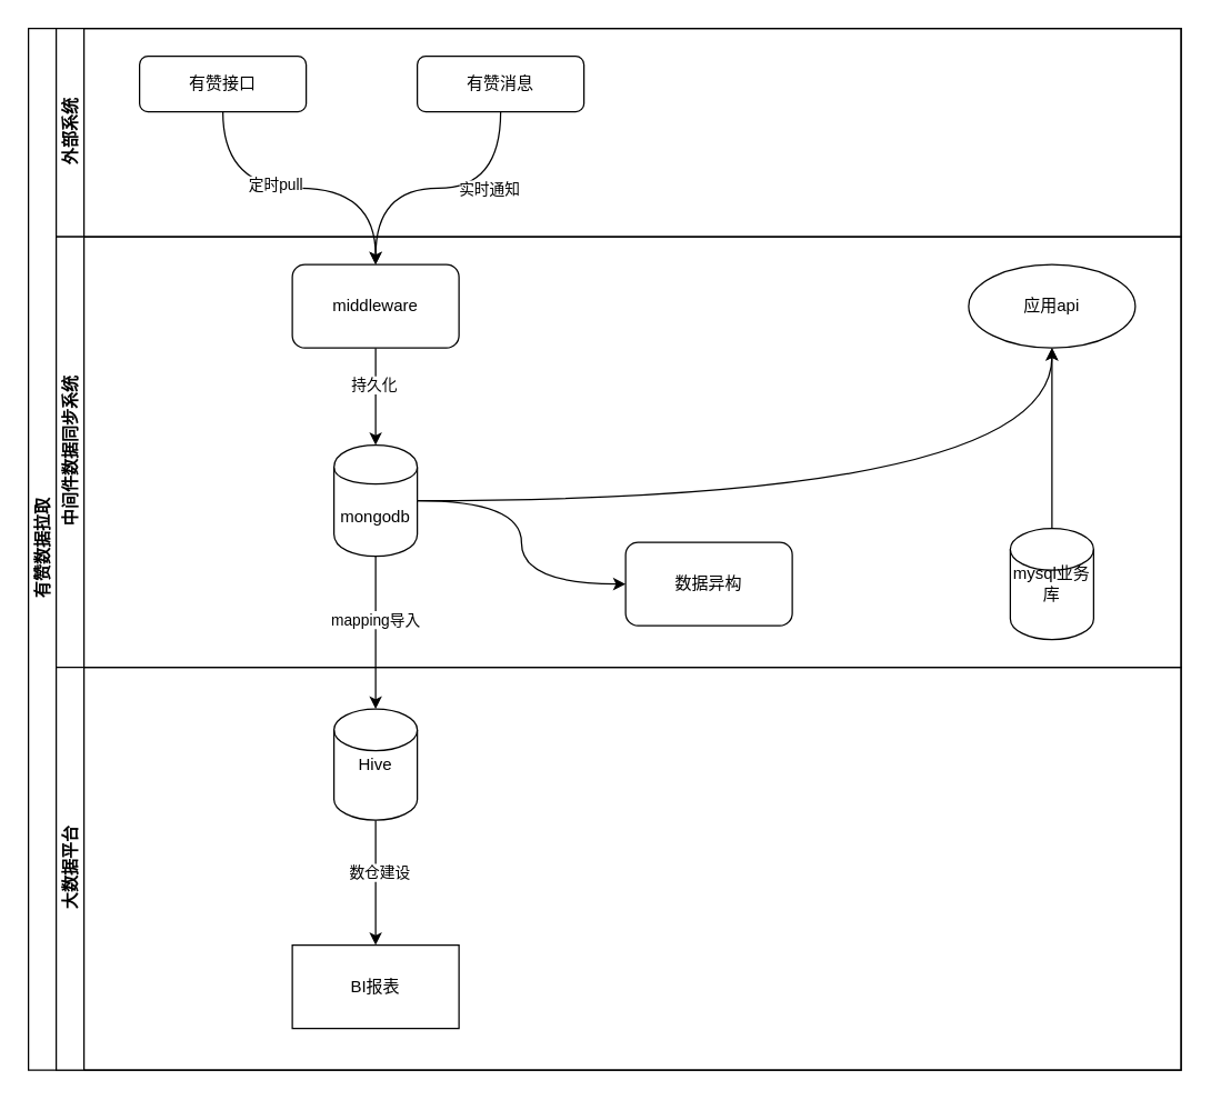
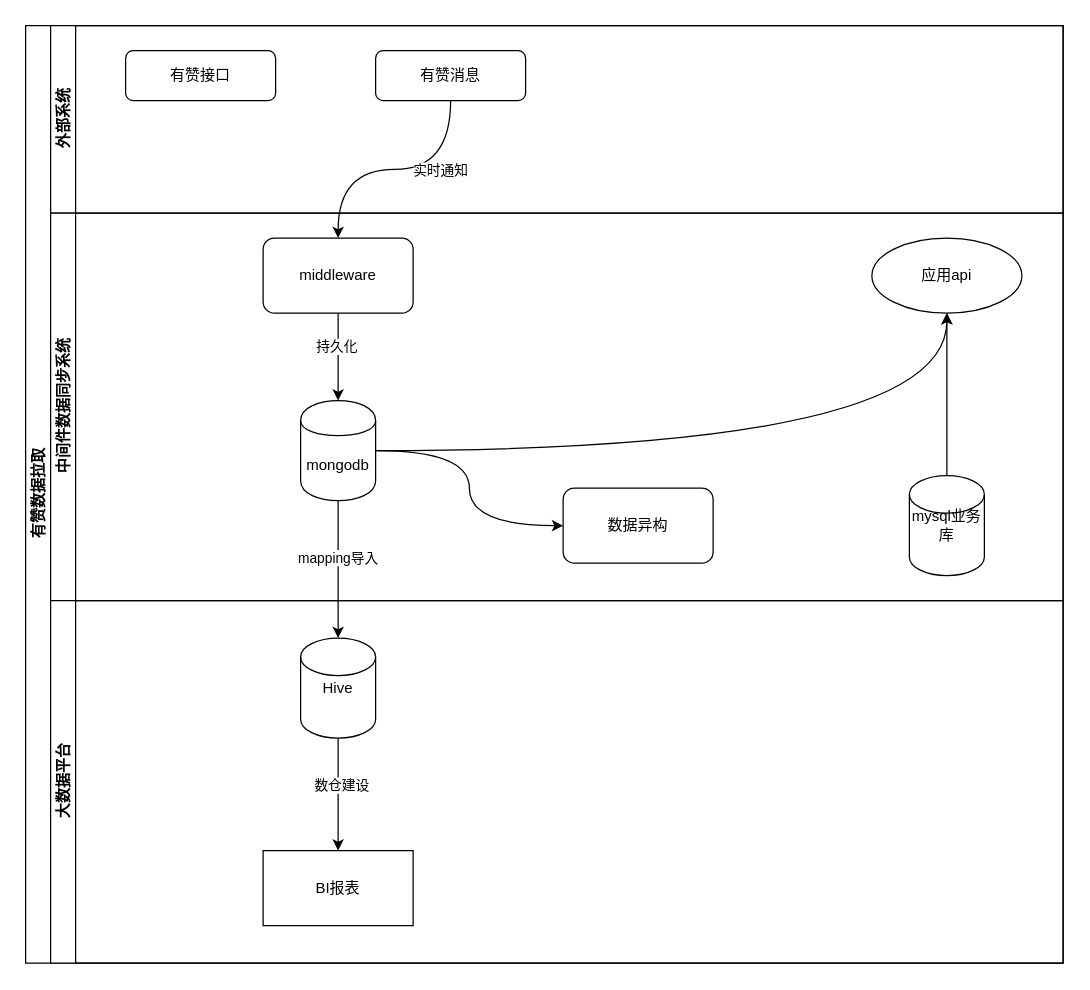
  <mxCell id="0" />
  <mxCell id="1" parent="0" />
  <mxCell id="2" value="有赞数据拉取" style="swimlane;html=1;childLayout=stackLayout;resizeParent=1;resizeParentMax=0;horizontal=0;startSize=20;horizontalStack=0;" parent="1" vertex="1"><mxGeometry x="20" y="20" width="830" height="750" as="geometry" /></mxCell>
  <mxCell id="3" value="外部系统" style="swimlane;html=1;startSize=20;horizontal=0;" parent="2" vertex="1"><mxGeometry x="20" width="810" height="150" as="geometry" /></mxCell>
  <mxCell id="4" value="中间件数据同步系统" style="swimlane;html=1;startSize=20;horizontal=0;" parent="2" vertex="1"><mxGeometry x="20" y="150" width="810" height="310" as="geometry" /></mxCell>
  <mxCell id="5" value="" style="edgeStyle=orthogonalEdgeStyle;rounded=0;orthogonalLoop=1;jettySize=auto;html=1;endArrow=classic;endFill=1;" parent="4" edge="1"><mxGeometry relative="1" as="geometry"><mxPoint x="200" y="60" as="sourcePoint" /></mxGeometry></mxCell>
  <mxCell id="6" value="应用api" style="ellipse;whiteSpace=wrap;html=1;shadow=0;strokeWidth=1;glass=0;" vertex="1" parent="4"><mxGeometry x="657" y="20" width="120" height="60" as="geometry" /></mxCell>
  <mxCell id="7" value="mysql业务库" style="shape=cylinder2;whiteSpace=wrap;html=1;boundedLbl=1;backgroundOutline=1;size=15;" vertex="1" parent="4"><mxGeometry x="687" y="210" width="60" height="80" as="geometry" /></mxCell>
  <mxCell id="8" value="数据异构" style="whiteSpace=wrap;html=1;rounded=1;shadow=0;strokeWidth=1;glass=0;" vertex="1" parent="4"><mxGeometry x="410" y="220" width="120" height="60" as="geometry" /></mxCell>
  <mxCell id="9" style="edgeStyle=orthogonalEdgeStyle;curved=1;rounded=0;orthogonalLoop=1;jettySize=auto;html=1;" edge="1" parent="4" source="7" target="6"><mxGeometry relative="1" as="geometry" /></mxCell>
  <mxCell id="10" value="大数据平台" style="swimlane;html=1;startSize=20;horizontal=0;" parent="2" vertex="1"><mxGeometry x="20" y="460" width="810" height="290" as="geometry" /></mxCell>
- <mxCell id="11" style="edgeStyle=orthogonalEdgeStyle;rounded=0;orthogonalLoop=1;jettySize=auto;html=1;exitX=0.5;exitY=1;exitDx=0;exitDy=0;curved=1;entryX=0.5;entryY=0;entryDx=0;entryDy=0;" edge="1" parent="1" source="13" target="28"><mxGeometry relative="1" as="geometry"><mxPoint x="270" y="178" as="targetPoint" /></mxGeometry></mxCell>
- <mxCell id="12" value="定时pull" style="edgeLabel;html=1;align=center;verticalAlign=middle;resizable=0;points=[];" vertex="1" connectable="0" parent="11"><mxGeometry x="-0.164" y="3" relative="1" as="geometry"><mxPoint as="offset" /></mxGeometry></mxCell>
  <mxCell id="13" value="有赞接口" style="rounded=1;whiteSpace=wrap;html=1;fontSize=12;glass=0;strokeWidth=1;shadow=0;" vertex="1" parent="1"><mxGeometry x="100" y="40" width="120" height="40" as="geometry" /></mxCell>
  <mxCell id="14" value="" style="edgeStyle=orthogonalEdgeStyle;rounded=0;orthogonalLoop=1;jettySize=auto;html=1;" edge="1" parent="1" source="18" target="21"><mxGeometry relative="1" as="geometry"><mxPoint x="260" y="430" as="targetPoint" /></mxGeometry></mxCell>
  <mxCell id="15" value="mapping导入" style="edgeLabel;html=1;align=center;verticalAlign=middle;resizable=0;points=[];" vertex="1" connectable="0" parent="14"><mxGeometry x="-0.187" y="-1" relative="1" as="geometry"><mxPoint as="offset" /></mxGeometry></mxCell>
  <mxCell id="16" value="" style="edgeStyle=orthogonalEdgeStyle;curved=1;rounded=0;orthogonalLoop=1;jettySize=auto;html=1;" edge="1" parent="1" source="18" target="6"><mxGeometry relative="1" as="geometry" /></mxCell>
  <mxCell id="17" style="edgeStyle=orthogonalEdgeStyle;curved=1;rounded=0;orthogonalLoop=1;jettySize=auto;html=1;" edge="1" parent="1" source="18" target="8"><mxGeometry relative="1" as="geometry" /></mxCell>
  <mxCell id="18" value="mongodb" style="shape=cylinder;whiteSpace=wrap;html=1;boundedLbl=1;backgroundOutline=1;rounded=1;shadow=0;strokeWidth=1;glass=0;" vertex="1" parent="1"><mxGeometry x="240" y="320" width="60" height="80" as="geometry" /></mxCell>
  <mxCell id="19" value="" style="edgeStyle=orthogonalEdgeStyle;rounded=0;orthogonalLoop=1;jettySize=auto;html=1;" edge="1" parent="1" source="21" target="22"><mxGeometry relative="1" as="geometry" /></mxCell>
  <mxCell id="20" value="数仓建设" style="edgeLabel;html=1;align=center;verticalAlign=middle;resizable=0;points=[];" vertex="1" connectable="0" parent="19"><mxGeometry x="-0.188" y="2" relative="1" as="geometry"><mxPoint as="offset" /></mxGeometry></mxCell>
  <mxCell id="21" value="Hive" style="shape=cylinder2;whiteSpace=wrap;html=1;boundedLbl=1;backgroundOutline=1;size=15;" vertex="1" parent="1"><mxGeometry x="240" y="510" width="60" height="80" as="geometry" /></mxCell>
  <mxCell id="22" value="BI报表" style="whiteSpace=wrap;html=1;" vertex="1" parent="1"><mxGeometry x="210" y="680" width="120" height="60" as="geometry" /></mxCell>
  <mxCell id="23" style="edgeStyle=orthogonalEdgeStyle;rounded=0;orthogonalLoop=1;jettySize=auto;html=1;exitX=0.5;exitY=1;exitDx=0;exitDy=0;curved=1;entryX=0.5;entryY=0;entryDx=0;entryDy=0;" edge="1" parent="1" source="25" target="28"><mxGeometry relative="1" as="geometry"><mxPoint x="270" y="179" as="targetPoint" /></mxGeometry></mxCell>
  <mxCell id="24" value="实时通知" style="edgeLabel;html=1;align=center;verticalAlign=middle;resizable=0;points=[];" vertex="1" connectable="0" parent="23"><mxGeometry x="-0.429" y="-7" relative="1" as="geometry"><mxPoint x="-7" y="7" as="offset" /></mxGeometry></mxCell>
  <mxCell id="25" value="有赞消息" style="rounded=1;whiteSpace=wrap;html=1;fontSize=12;glass=0;strokeWidth=1;shadow=0;" vertex="1" parent="1"><mxGeometry x="300" y="40" width="120" height="40" as="geometry" /></mxCell>
  <mxCell id="26" style="edgeStyle=orthogonalEdgeStyle;curved=1;rounded=0;orthogonalLoop=1;jettySize=auto;html=1;" edge="1" parent="1" source="28" target="18"><mxGeometry relative="1" as="geometry" /></mxCell>
  <mxCell id="27" value="持久化" style="edgeLabel;html=1;align=center;verticalAlign=middle;resizable=0;points=[];" vertex="1" connectable="0" parent="26"><mxGeometry x="-0.267" y="-2" relative="1" as="geometry"><mxPoint as="offset" /></mxGeometry></mxCell>
  <mxCell id="28" value="middleware" style="rounded=1;whiteSpace=wrap;html=1;" vertex="1" parent="1"><mxGeometry x="210" y="190" width="120" height="60" as="geometry" /></mxCell>
